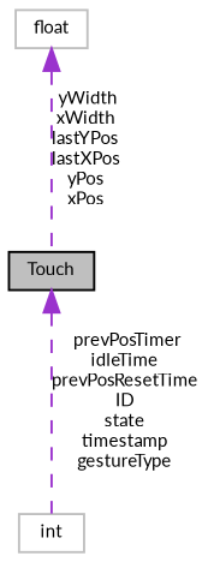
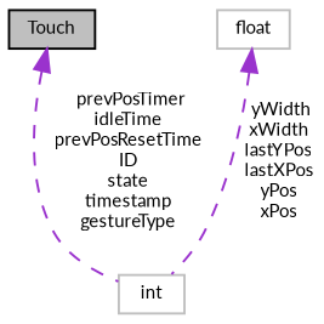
  digraph {
    fontname=Lato
    node [color=grey75 fontname=Lato fontsize=8 shape=record]
    edge [color=darkorchid3 dir=back fontname=Lato fontsize=8 labelfontname="FreeSans.ttf" labelfontsize=8 style=dashed]
    n1 [color=black fillcolor=grey75 fontcolor=black height=0.2 label=Touch style=filled width=0.4]
    n2 [height=0.2 label=int width=0.4]
    n3 [height=0.2 label=float width=0.4]
    n1 -> n2 [label=" prevPosTimer\nidleTime\nprevPosResetTime\nID\nstate\ntimestamp\ngestureType"]
-   n3 -> n1 [label=" yWidth\nxWidth\nlastYPos\nlastXPos\nyPos\nxPos"]
+   n3 -> n2 [label=" yWidth\nxWidth\nlastYPos\nlastXPos\nyPos\nxPos"]
  }
